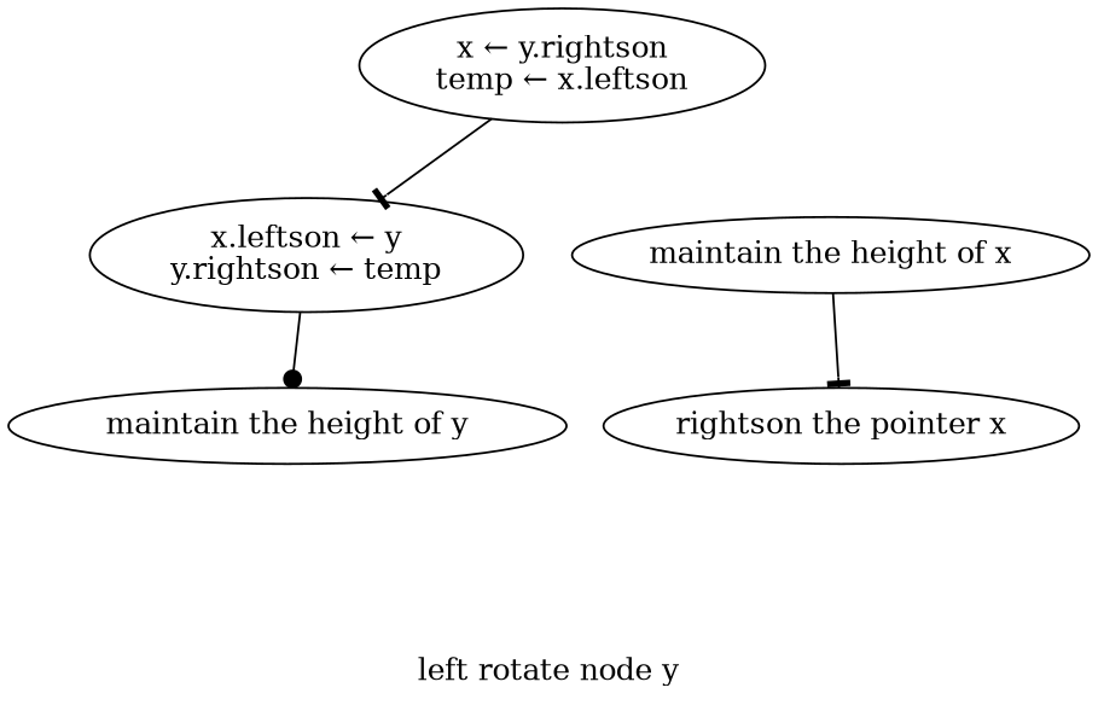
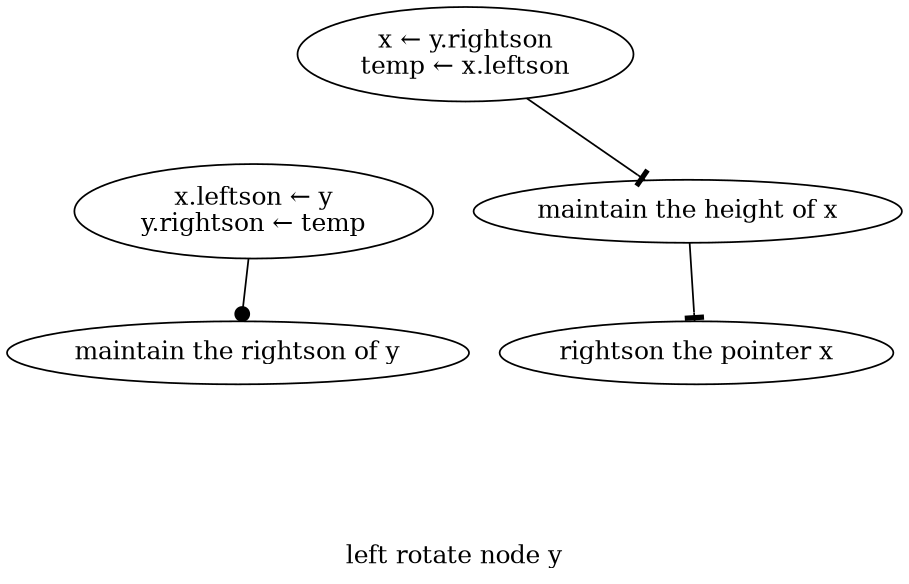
  digraph {
    label="\n\nleft rotate node y\n"
    edge [arrowhead=tee]
    n1 [label="x ← y.rightson\ntemp ← x.leftson"]
    n2 [label="x.leftson ← y\ny.rightson ← temp"]
-   n3 [label="maintain the height of y"]
+   n3 [label="maintain the rightson of y"]
    n4 [label="maintain the height of x"]
    n5 [label="rightson the pointer x"]
-   n1 -> n2
+   n1 -> n4
    n2 -> n3 [arrowhead=dot]
    n4 -> n5
  }
